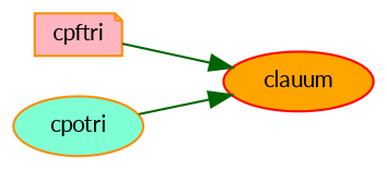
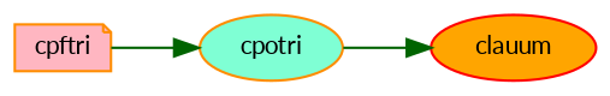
  digraph {
    fontname=Lato
    rankdir=RL
    node [color=darkorange fontname=Lato fontsize=10 shape=ellipse style=filled]
    edge [color=darkgreen dir=back fontname=Lato fontsize=10 labelfontname=Helvetica labelfontsize=10 style=solid]
    n1 [color=red fillcolor=orange height=0.2 label=clauum width=0.4]
    n2 [fillcolor=lightpink height=0.2 label=cpftri shape=note width=0.4]
    n3 [fillcolor=aquamarine height=0.2 label=cpotri width=0.4]
-   n1 -> n2
+   n3 -> n2
    n1 -> n3
  }
